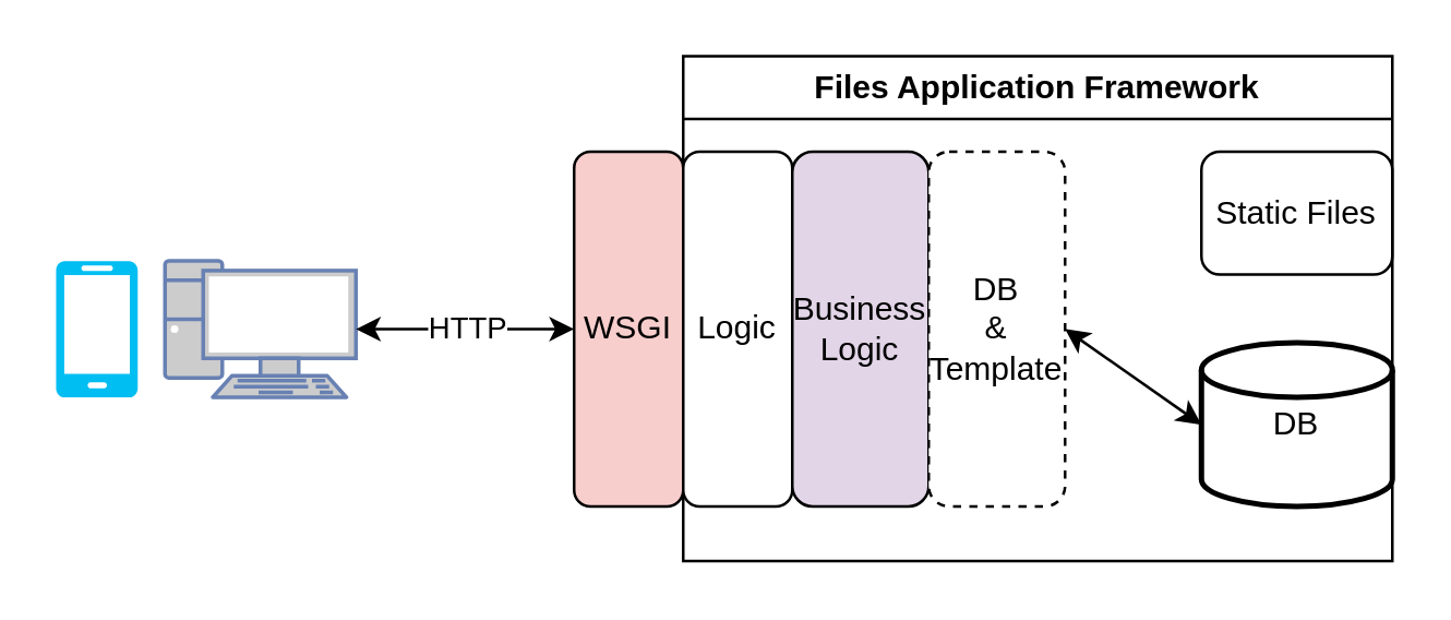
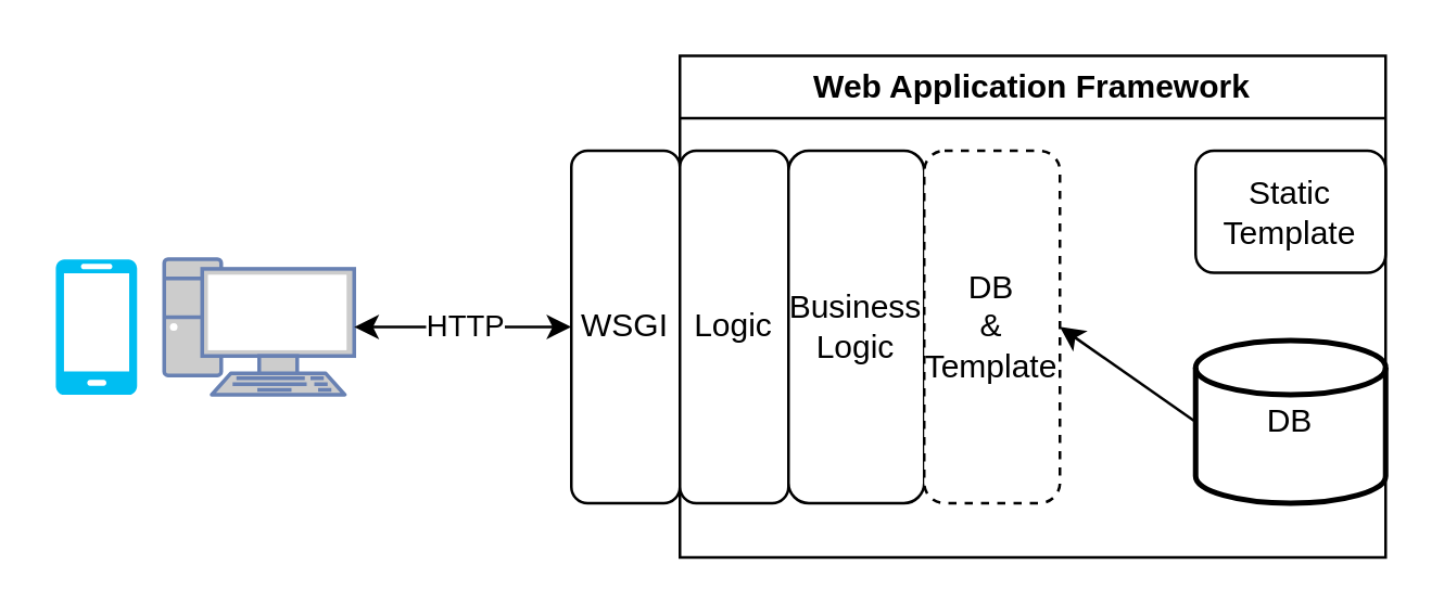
  <mxCell id="0" />
  <mxCell id="1" parent="0" />
  <mxCell id="2" value="" style="verticalLabelPosition=bottom;html=1;verticalAlign=top;align=center;strokeColor=none;fillColor=#00BEF2;shape=mxgraph.azure.mobile;pointerEvents=1;" vertex="1" parent="1"><mxGeometry x="20" y="95" width="30" height="50" as="geometry" /></mxCell>
  <mxCell id="3" value="" style="fontColor=#0066CC;verticalAlign=top;verticalLabelPosition=bottom;labelPosition=center;align=center;html=1;outlineConnect=0;fillColor=#CCCCCC;strokeColor=#6881B3;gradientColor=none;gradientDirection=north;strokeWidth=2;shape=mxgraph.networks.pc;" vertex="1" parent="1"><mxGeometry x="60" y="95" width="70" height="50" as="geometry" /></mxCell>
- <mxCell id="4" value="WSGI" style="rounded=1;whiteSpace=wrap;html=1;fillColor=#f8cecc;" vertex="1" parent="1"><mxGeometry x="210" y="55" width="40" height="130" as="geometry" /></mxCell>
+ <mxCell id="4" value="WSGI" style="rounded=1;whiteSpace=wrap;html=1;" vertex="1" parent="1"><mxGeometry x="210" y="55" width="40" height="130" as="geometry" /></mxCell>
  <mxCell id="5" value="" style="endArrow=classic;startArrow=classic;html=1;rounded=0;exitX=1;exitY=0.5;exitDx=0;exitDy=0;exitPerimeter=0;entryX=0;entryY=0.5;entryDx=0;entryDy=0;" edge="1" parent="1" source="3" target="4"><mxGeometry width="50" height="50" relative="1" as="geometry"><mxPoint x="200" y="245" as="sourcePoint" /><mxPoint x="250" y="195" as="targetPoint" /></mxGeometry></mxCell>
  <mxCell id="6" value="HTTP" style="edgeLabel;html=1;align=center;verticalAlign=middle;resizable=0;points=[];" vertex="1" connectable="0" parent="5"><mxGeometry x="0.011" y="1" relative="1" as="geometry"><mxPoint as="offset" /></mxGeometry></mxCell>
- <mxCell id="7" value="Files Application Framework" style="swimlane;whiteSpace=wrap;html=1;" vertex="1" parent="1"><mxGeometry x="250" y="20" width="260" height="185" as="geometry"><mxRectangle x="320" y="85" width="200" height="30" as="alternateBounds" /></mxGeometry></mxCell>
+ <mxCell id="7" value="Web Application Framework" style="swimlane;whiteSpace=wrap;html=1;" vertex="1" parent="1"><mxGeometry x="250" y="20" width="260" height="185" as="geometry"><mxRectangle x="320" y="85" width="200" height="30" as="alternateBounds" /></mxGeometry></mxCell>
  <mxCell id="8" value="Logic" style="rounded=1;whiteSpace=wrap;html=1;" vertex="1" parent="7"><mxGeometry y="35" width="40" height="130" as="geometry" /></mxCell>
- <mxCell id="9" value="Business Logic" style="rounded=1;whiteSpace=wrap;html=1;fillColor=#e1d5e7;" vertex="1" parent="7"><mxGeometry x="40" y="35" width="50" height="130" as="geometry" /></mxCell>
+ <mxCell id="9" value="Business Logic" style="rounded=1;whiteSpace=wrap;html=1;" vertex="1" parent="7"><mxGeometry x="40" y="35" width="50" height="130" as="geometry" /></mxCell>
  <mxCell id="10" value="DB&lt;br&gt;&amp;amp;&lt;br&gt;Template" style="rounded=1;whiteSpace=wrap;html=1;dashed=1;" vertex="1" parent="7"><mxGeometry x="90" y="35" width="50" height="130" as="geometry" /></mxCell>
  <mxCell id="11" value="DB" style="strokeWidth=2;html=1;shape=mxgraph.flowchart.database;whiteSpace=wrap;" vertex="1" parent="7"><mxGeometry x="190" y="105" width="70" height="60" as="geometry" /></mxCell>
- <mxCell id="12" value="Static Files" style="rounded=1;whiteSpace=wrap;html=1;" vertex="1" parent="7"><mxGeometry x="190" y="35" width="70" height="45" as="geometry" /></mxCell>
- <mxCell id="13" value="" style="endArrow=classic;startArrow=classic;html=1;rounded=0;exitX=1;exitY=0.5;exitDx=0;exitDy=0;entryX=0;entryY=0.5;entryDx=0;entryDy=0;entryPerimeter=0;" edge="1" parent="7" source="10" target="11"><mxGeometry width="50" height="50" relative="1" as="geometry"><mxPoint x="150" y="305" as="sourcePoint" /><mxPoint x="200" y="255" as="targetPoint" /></mxGeometry></mxCell>
+ <mxCell id="12" value="Static Template" style="rounded=1;whiteSpace=wrap;html=1;" vertex="1" parent="7"><mxGeometry x="190" y="35" width="70" height="45" as="geometry" /></mxCell>
+ <mxCell id="13" value="" style="endArrow=none;startArrow=classic;html=1;rounded=0;exitX=1;exitY=0.5;exitDx=0;exitDy=0;entryX=0;entryY=0.5;entryDx=0;entryDy=0;entryPerimeter=0;" edge="1" parent="7" source="10" target="11"><mxGeometry width="50" height="50" relative="1" as="geometry"><mxPoint x="150" y="305" as="sourcePoint" /><mxPoint x="200" y="255" as="targetPoint" /></mxGeometry></mxCell>
